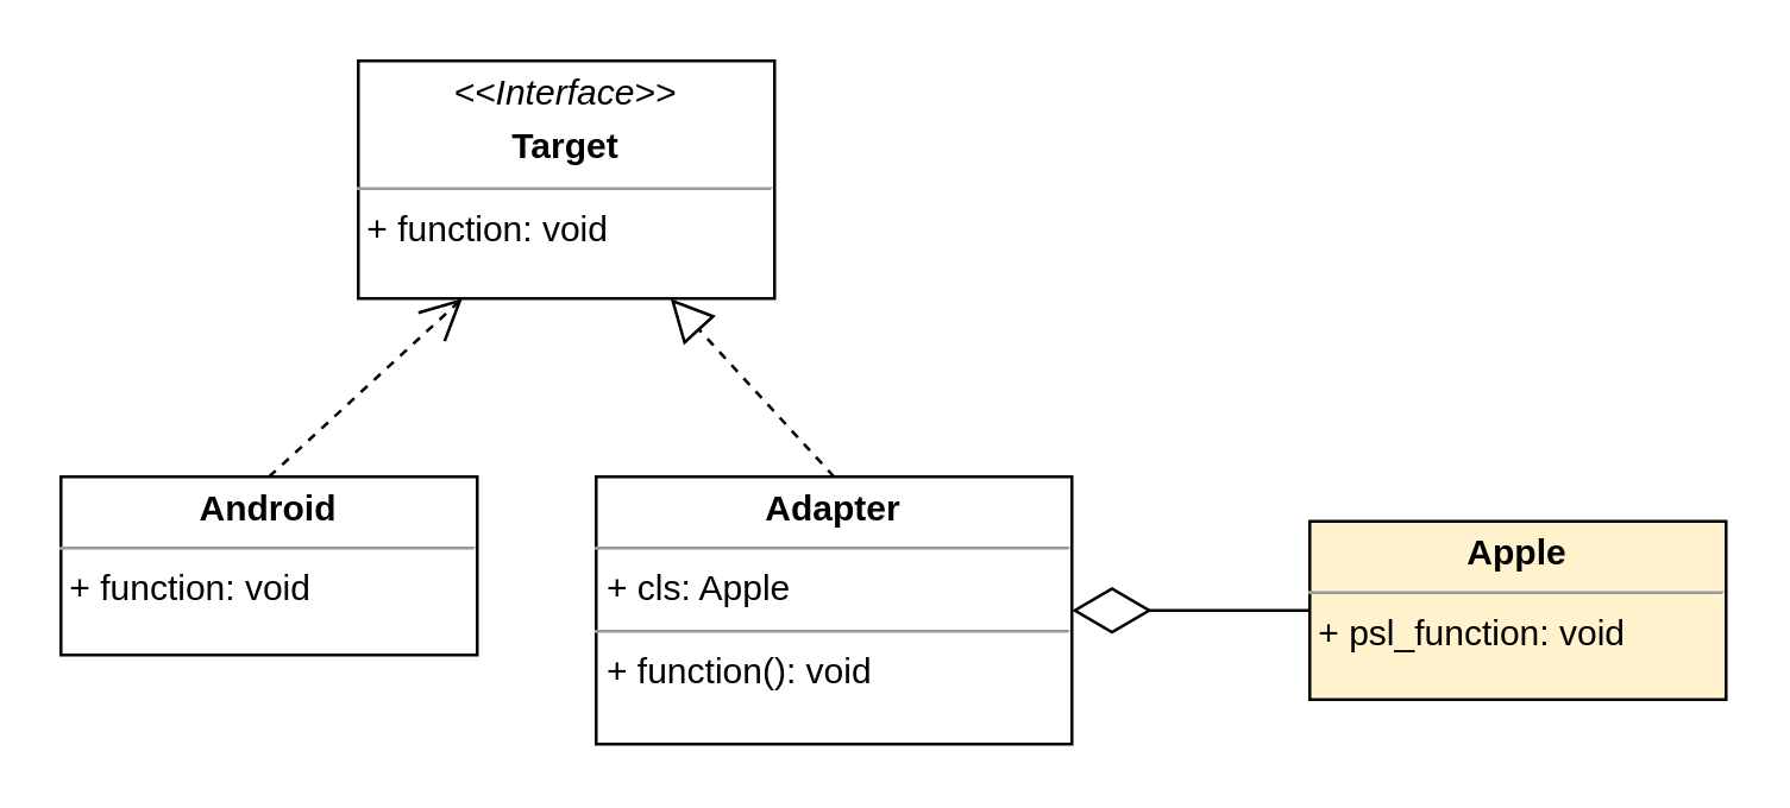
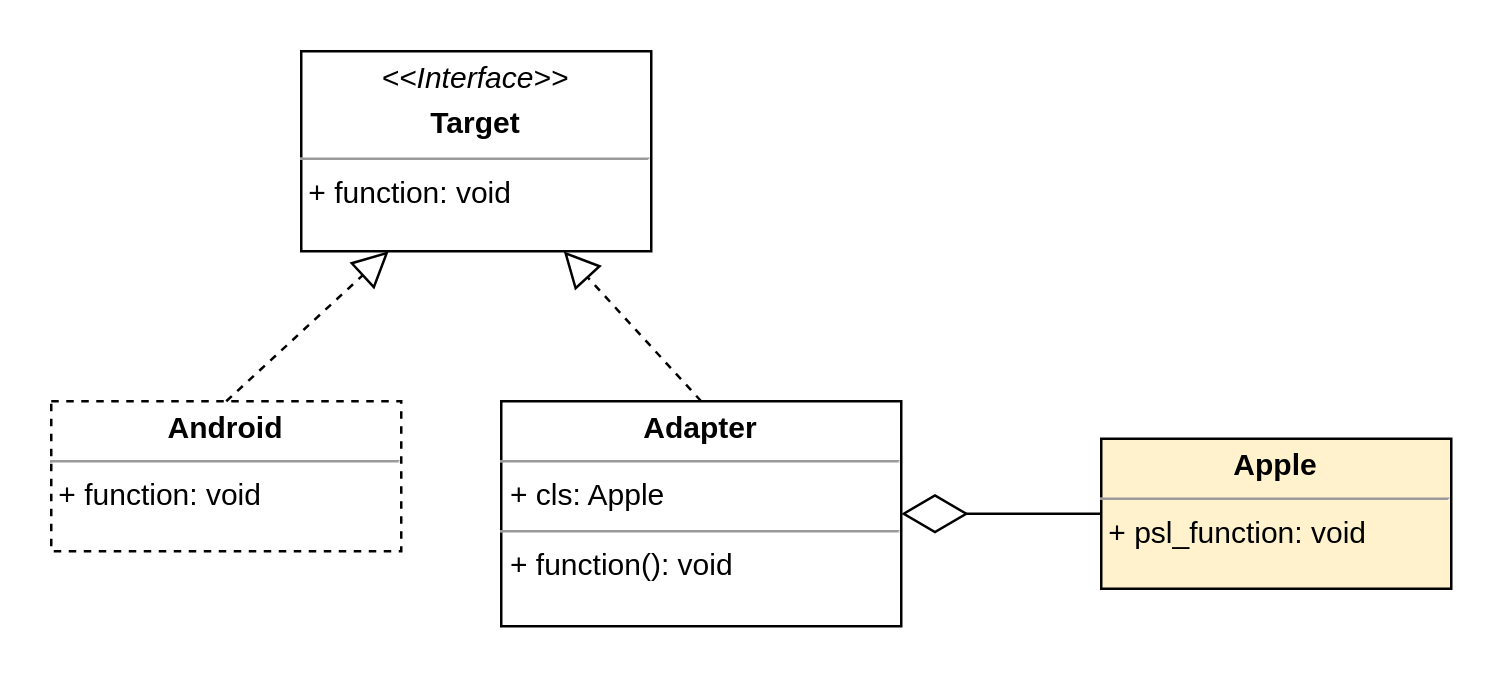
  <mxCell id="0" />
  <mxCell id="1" parent="0" />
- <mxCell id="2" value="&lt;p style=&quot;margin: 0px ; margin-top: 4px ; text-align: center&quot;&gt;&lt;b&gt;Android&lt;/b&gt;&lt;/p&gt;&lt;hr size=&quot;1&quot;&gt;&lt;div style=&quot;height: 2px&quot;&gt;&amp;nbsp;+ function: void&lt;/div&gt;" style="verticalAlign=top;align=left;overflow=fill;fontSize=12;fontFamily=Helvetica;html=1;" vertex="1" parent="1"><mxGeometry x="20" y="160" width="140" height="60" as="geometry" /></mxCell>
+ <mxCell id="2" value="&lt;p style=&quot;margin: 0px ; margin-top: 4px ; text-align: center&quot;&gt;&lt;b&gt;Android&lt;/b&gt;&lt;/p&gt;&lt;hr size=&quot;1&quot;&gt;&lt;div style=&quot;height: 2px&quot;&gt;&amp;nbsp;+ function: void&lt;/div&gt;" style="verticalAlign=top;align=left;overflow=fill;fontSize=12;fontFamily=Helvetica;html=1;dashed=1;" vertex="1" parent="1"><mxGeometry x="20" y="160" width="140" height="60" as="geometry" /></mxCell>
  <mxCell id="3" value="&lt;p style=&quot;margin: 0px ; margin-top: 4px ; text-align: center&quot;&gt;&lt;b&gt;Apple&lt;/b&gt;&lt;/p&gt;&lt;hr size=&quot;1&quot;&gt;&lt;div style=&quot;height: 2px&quot;&gt;&amp;nbsp;+ psl_function: void&lt;/div&gt;" style="verticalAlign=top;align=left;overflow=fill;fontSize=12;fontFamily=Helvetica;html=1;fillColor=#fff2cc;" vertex="1" parent="1"><mxGeometry x="440" y="175" width="140" height="60" as="geometry" /></mxCell>
  <mxCell id="4" value="&lt;p style=&quot;margin: 0px ; margin-top: 4px ; text-align: center&quot;&gt;&lt;i&gt;&amp;lt;&amp;lt;Interface&amp;gt;&amp;gt;&lt;/i&gt;&lt;b&gt;&lt;br&gt;&lt;/b&gt;&lt;/p&gt;&lt;p style=&quot;margin: 0px ; margin-top: 4px ; text-align: center&quot;&gt;&lt;b&gt;Target&lt;/b&gt;&lt;/p&gt;&lt;hr size=&quot;1&quot;&gt;&lt;div style=&quot;height: 2px&quot;&gt;&amp;nbsp;+ function: void&lt;/div&gt;" style="verticalAlign=top;align=left;overflow=fill;fontSize=12;fontFamily=Helvetica;html=1;" vertex="1" parent="1"><mxGeometry x="120" y="20" width="140" height="80" as="geometry" /></mxCell>
  <mxCell id="5" value="&lt;p style=&quot;margin: 0px ; margin-top: 4px ; text-align: center&quot;&gt;&lt;b&gt;Adapter&lt;/b&gt;&lt;/p&gt;&lt;hr size=&quot;1&quot;&gt;&lt;p style=&quot;margin: 0px ; margin-left: 4px&quot;&gt;+ cls: Apple&lt;/p&gt;&lt;hr size=&quot;1&quot;&gt;&lt;p style=&quot;margin: 0px ; margin-left: 4px&quot;&gt;+ function(): void&lt;/p&gt;" style="verticalAlign=top;align=left;overflow=fill;fontSize=12;fontFamily=Helvetica;html=1;" vertex="1" parent="1"><mxGeometry x="200" y="160" width="160" height="90" as="geometry" /></mxCell>
- <mxCell id="6" value="" style="endArrow=open;dashed=1;endFill=0;endSize=12;html=1;entryX=0.25;entryY=1;entryDx=0;entryDy=0;exitX=0.5;exitY=0;exitDx=0;exitDy=0;" edge="1" parent="1" source="2" target="4"><mxGeometry width="160" relative="1" as="geometry"><mxPoint x="50" y="290" as="sourcePoint" /><mxPoint x="210" y="290" as="targetPoint" /></mxGeometry></mxCell>
+ <mxCell id="6" value="" style="endArrow=block;dashed=1;endFill=0;endSize=12;html=1;entryX=0.25;entryY=1;entryDx=0;entryDy=0;exitX=0.5;exitY=0;exitDx=0;exitDy=0;" edge="1" parent="1" source="2" target="4"><mxGeometry width="160" relative="1" as="geometry"><mxPoint x="50" y="290" as="sourcePoint" /><mxPoint x="210" y="290" as="targetPoint" /></mxGeometry></mxCell>
  <mxCell id="7" value="" style="endArrow=block;dashed=1;endFill=0;endSize=12;html=1;entryX=0.75;entryY=1;entryDx=0;entryDy=0;exitX=0.5;exitY=0;exitDx=0;exitDy=0;" edge="1" parent="1" source="5" target="4"><mxGeometry width="160" relative="1" as="geometry"><mxPoint x="100" y="170" as="sourcePoint" /><mxPoint x="165" y="110" as="targetPoint" /></mxGeometry></mxCell>
  <mxCell id="8" value="" style="endArrow=diamondThin;endFill=0;endSize=24;html=1;entryX=1;entryY=0.5;entryDx=0;entryDy=0;exitX=0;exitY=0.5;exitDx=0;exitDy=0;" edge="1" parent="1" source="3" target="5"><mxGeometry width="160" relative="1" as="geometry"><mxPoint x="260" y="300" as="sourcePoint" /><mxPoint x="420" y="300" as="targetPoint" /></mxGeometry></mxCell>
